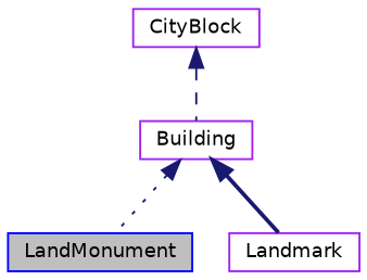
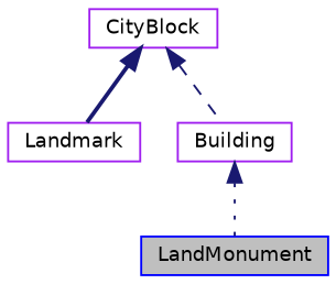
  digraph {
    node [color=purple fillcolor=white fontname=Helvetica fontsize=10 shape=record style=filled]
    edge [color=midnightblue dir=back fontname=Helvetica fontsize=10 labelfontname=Helvetica labelfontsize=10]
    n1 [color=blue fillcolor=grey75 fontcolor=black height=0.2 label=LandMonument width=0.4]
    n2 [height=0.2 label=Landmark width=0.4]
    n3 [height=0.2 label=Building width=0.4]
    n4 [height=0.2 label=CityBlock width=0.4]
    n3 -> n1 [style=dotted]
-   n3 -> n2 [style=bold]
+   n4 -> n2 [style=bold]
    n4 -> n3 [style=dashed]
  }
